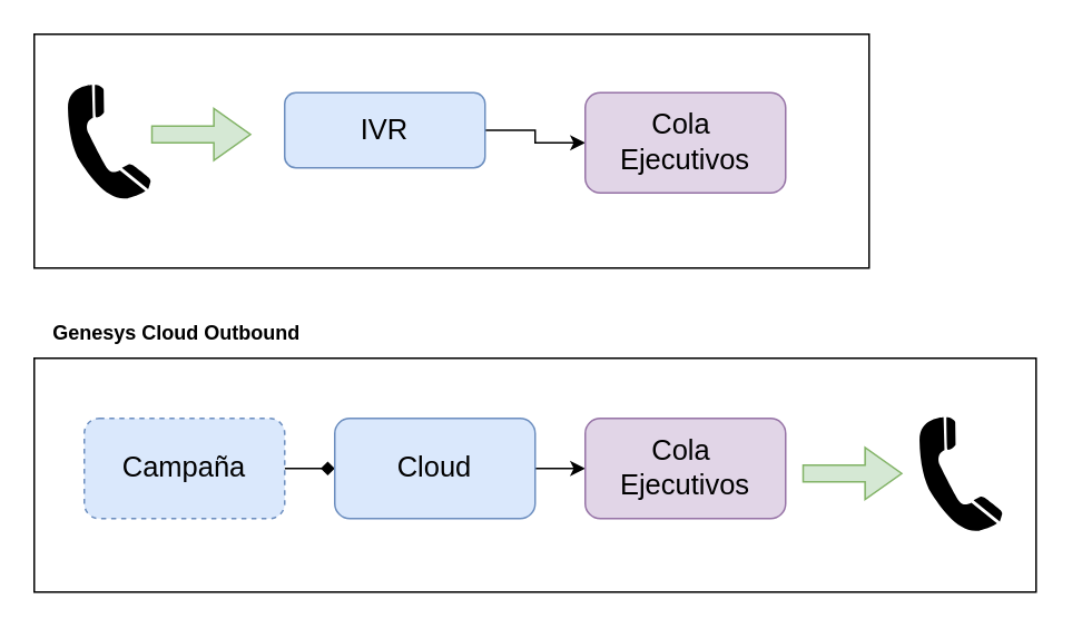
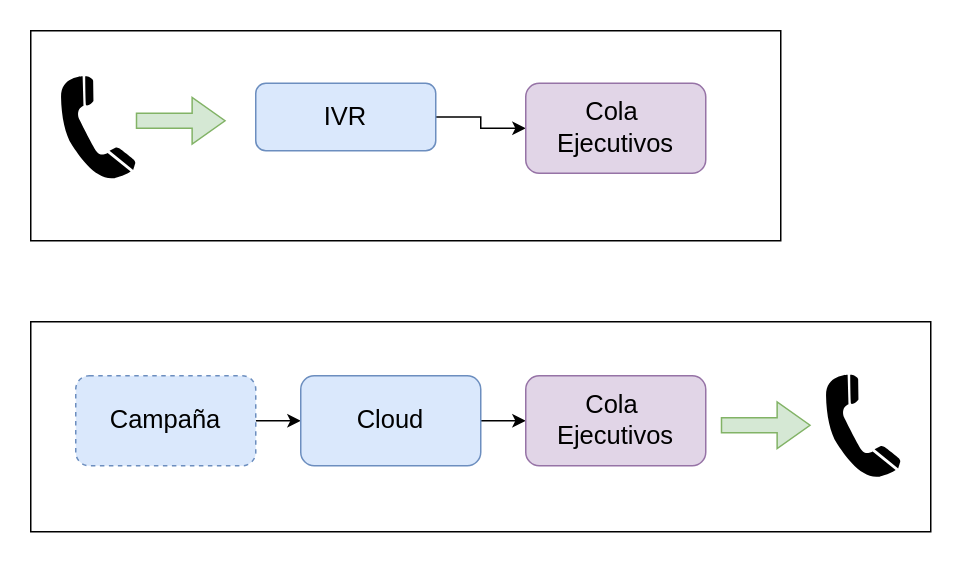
  <mxCell id="0" />
  <mxCell id="1" parent="0" />
  <mxCell id="2" value="" style="rounded=0;whiteSpace=wrap;html=1;" vertex="1" parent="1"><mxGeometry x="20" y="20" width="500" height="140" as="geometry" /></mxCell>
  <mxCell id="3" value="" style="shape=mxgraph.signs.tech.telephone_3;html=1;pointerEvents=1;fillColor=#000000;strokeColor=none;verticalLabelPosition=bottom;verticalAlign=top;align=center;" vertex="1" parent="1"><mxGeometry x="40" y="50" width="50" height="70" as="geometry" /></mxCell>
  <mxCell id="4" value="" style="rounded=0;whiteSpace=wrap;html=1;" vertex="1" parent="1"><mxGeometry x="20" y="214" width="600" height="140" as="geometry" /></mxCell>
  <mxCell id="5" value="" style="shape=mxgraph.signs.tech.telephone_3;html=1;pointerEvents=1;fillColor=#000000;strokeColor=none;verticalLabelPosition=bottom;verticalAlign=top;align=center;" vertex="1" parent="1"><mxGeometry x="550" y="249" width="50" height="70" as="geometry" /></mxCell>
  <mxCell id="6" value="" style="shape=flexArrow;endArrow=classic;html=1;rounded=0;endWidth=20;endSize=6.97;fillColor=#d5e8d4;strokeColor=#82b366;" edge="1" parent="1"><mxGeometry width="50" height="50" relative="1" as="geometry"><mxPoint x="90" y="80" as="sourcePoint" /><mxPoint x="150" y="80" as="targetPoint" /><Array as="points" /></mxGeometry></mxCell>
- <mxCell id="7" value="&lt;b&gt;Genesys Cloud Outbound&lt;/b&gt;" style="text;html=1;align=center;verticalAlign=middle;resizable=0;points=[];autosize=1;strokeColor=none;fillColor=none;" vertex="1" parent="1"><mxGeometry x="20" y="184" width="170" height="30" as="geometry" /></mxCell>
  <mxCell id="8" value="" style="shape=flexArrow;endArrow=classic;html=1;rounded=0;endWidth=20;endSize=6.97;fillColor=#d5e8d4;strokeColor=#82b366;" edge="1" parent="1"><mxGeometry width="50" height="50" relative="1" as="geometry"><mxPoint x="480" y="283" as="sourcePoint" /><mxPoint x="540" y="283" as="targetPoint" /><Array as="points" /></mxGeometry></mxCell>
  <mxCell id="9" style="edgeStyle=orthogonalEdgeStyle;rounded=0;orthogonalLoop=1;jettySize=auto;html=1;" edge="1" parent="1" source="10" target="11"><mxGeometry relative="1" as="geometry" /></mxCell>
  <mxCell id="10" value="&lt;font style=&quot;font-size: 17px;&quot;&gt;IVR&lt;/font&gt;" style="rounded=1;whiteSpace=wrap;html=1;fillColor=#dae8fc;strokeColor=#6c8ebf;" vertex="1" parent="1"><mxGeometry x="170" y="55" width="120" height="45" as="geometry" /></mxCell>
  <mxCell id="11" value="&lt;font style=&quot;font-size: 17px;&quot;&gt;Cola&amp;nbsp; Ejecutivos&lt;/font&gt;" style="rounded=1;whiteSpace=wrap;html=1;fillColor=#e1d5e7;strokeColor=#9673a6;" vertex="1" parent="1"><mxGeometry x="350" y="55" width="120" height="60" as="geometry" /></mxCell>
- <mxCell id="12" style="edgeStyle=orthogonalEdgeStyle;rounded=0;orthogonalLoop=1;jettySize=auto;html=1;entryX=0;entryY=0.5;entryDx=0;entryDy=0;endArrow=diamond;" edge="1" parent="1" source="13" target="15"><mxGeometry relative="1" as="geometry" /></mxCell>
+ <mxCell id="12" style="edgeStyle=orthogonalEdgeStyle;rounded=0;orthogonalLoop=1;jettySize=auto;html=1;entryX=0;entryY=0.5;entryDx=0;entryDy=0;" edge="1" parent="1" source="13" target="15"><mxGeometry relative="1" as="geometry" /></mxCell>
  <mxCell id="13" value="&lt;font style=&quot;font-size: 17px;&quot;&gt;Campaña&lt;/font&gt;" style="rounded=1;whiteSpace=wrap;html=1;fillColor=#dae8fc;strokeColor=#6c8ebf;dashed=1;" vertex="1" parent="1"><mxGeometry x="50" y="250" width="120" height="60" as="geometry" /></mxCell>
  <mxCell id="14" style="edgeStyle=orthogonalEdgeStyle;rounded=0;orthogonalLoop=1;jettySize=auto;html=1;" edge="1" parent="1" source="15" target="16"><mxGeometry relative="1" as="geometry" /></mxCell>
  <mxCell id="15" value="&lt;font style=&quot;font-size: 17px;&quot;&gt;Cloud&lt;/font&gt;" style="rounded=1;whiteSpace=wrap;html=1;fillColor=#dae8fc;strokeColor=#6c8ebf;" vertex="1" parent="1"><mxGeometry x="200" y="250" width="120" height="60" as="geometry" /></mxCell>
  <mxCell id="16" value="&lt;font style=&quot;font-size: 17px;&quot;&gt;Cola&amp;nbsp; Ejecutivos&lt;/font&gt;" style="rounded=1;whiteSpace=wrap;html=1;fillColor=#e1d5e7;strokeColor=#9673a6;" vertex="1" parent="1"><mxGeometry x="350" y="250" width="120" height="60" as="geometry" /></mxCell>
